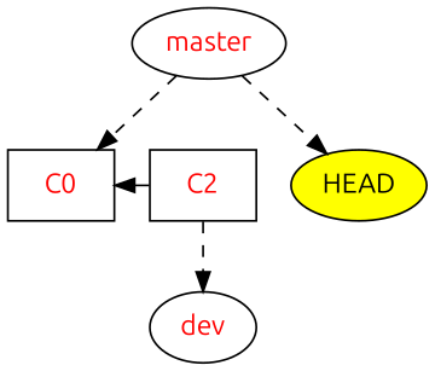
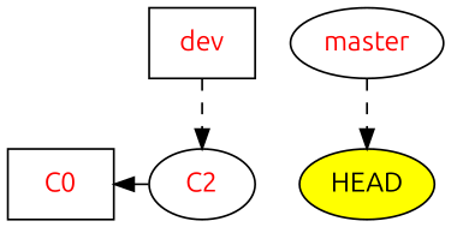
  digraph {
    fontname=Ubuntu
    node [fillcolor=white fontcolor=red fontname=Ubuntu shape=ellipse style=filled]
    edge [fontname=Ubuntu style=dashed]
    n1 [label=C0 shape=rectangle]
-   C2 [shape=rectangle]
+   C2
    HEAD [fillcolor=yellow fontcolor=""]
    master
-   dev
+   dev [shape=box]
    subgraph sub_1 {
      rank=same
      n1
      C2
    }
    n1 -> C2 [dir=back style=solid]
-   master -> n1
    master -> HEAD
-   C2 -> dev
+   dev -> C2
  }
